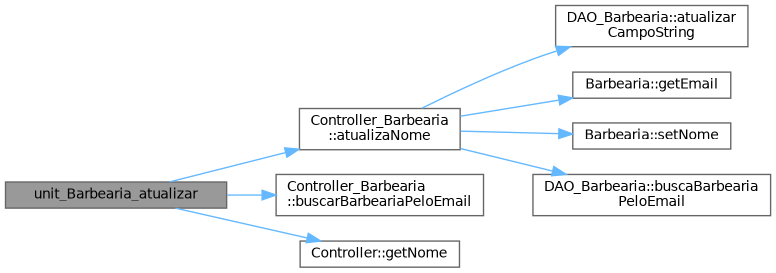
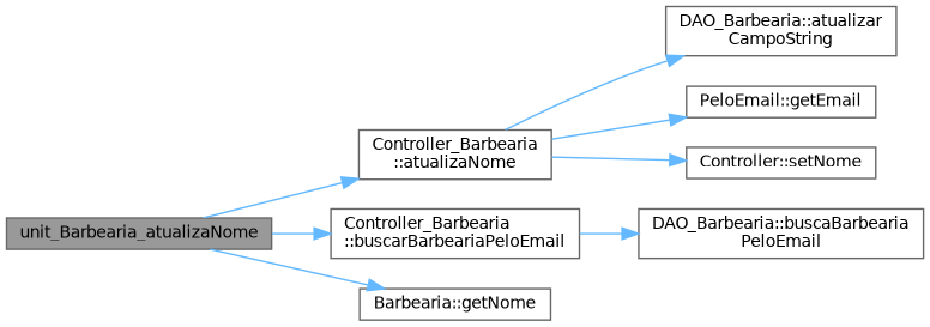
  digraph {
    rankdir=LR
    node [color=grey40 fillcolor=white fontname=Helvetica fontsize=10 shape=box style=filled]
    edge [color=steelblue1 fontname=Helvetica fontsize=10 labelfontname=Helvetica labelfontsize=10 style=solid]
-   n1 [color=gray40 fillcolor=grey60 fontcolor=black height=0.2 label=unit_Barbearia_atualizar width=0.4]
+   n1 [color=gray40 fillcolor=grey60 fontcolor=black height=0.2 label=unit_Barbearia_atualizaNome width=0.4]
    n2 [height=0.2 label="Controller_Barbearia\l::atualizaNome" width=0.4]
    n3 [height=0.2 label="Controller_Barbearia\l::buscarBarbeariaPeloEmail" width=0.4]
-   n4 [height=0.2 label="Controller::getNome" width=0.4]
+   n4 [height=0.2 label="Barbearia::getNome" width=0.4]
    n5 [height=0.2 label="DAO_Barbearia::atualizar\lCampoString" width=0.4]
-   n6 [height=0.2 label="Barbearia::getEmail" width=0.4]
-   n7 [height=0.2 label="Barbearia::setNome" width=0.4]
+   n6 [height=0.2 label="PeloEmail::getEmail" width=0.4]
+   n7 [height=0.2 label="Controller::setNome" width=0.4]
    n8 [height=0.2 label="DAO_Barbearia::buscaBarbearia\lPeloEmail" width=0.4]
    n1 -> n2
    n1 -> n3
    n1 -> n4
    n2 -> n5
    n2 -> n6
    n2 -> n7
-   n2 -> n8
+   n3 -> n8
  }
